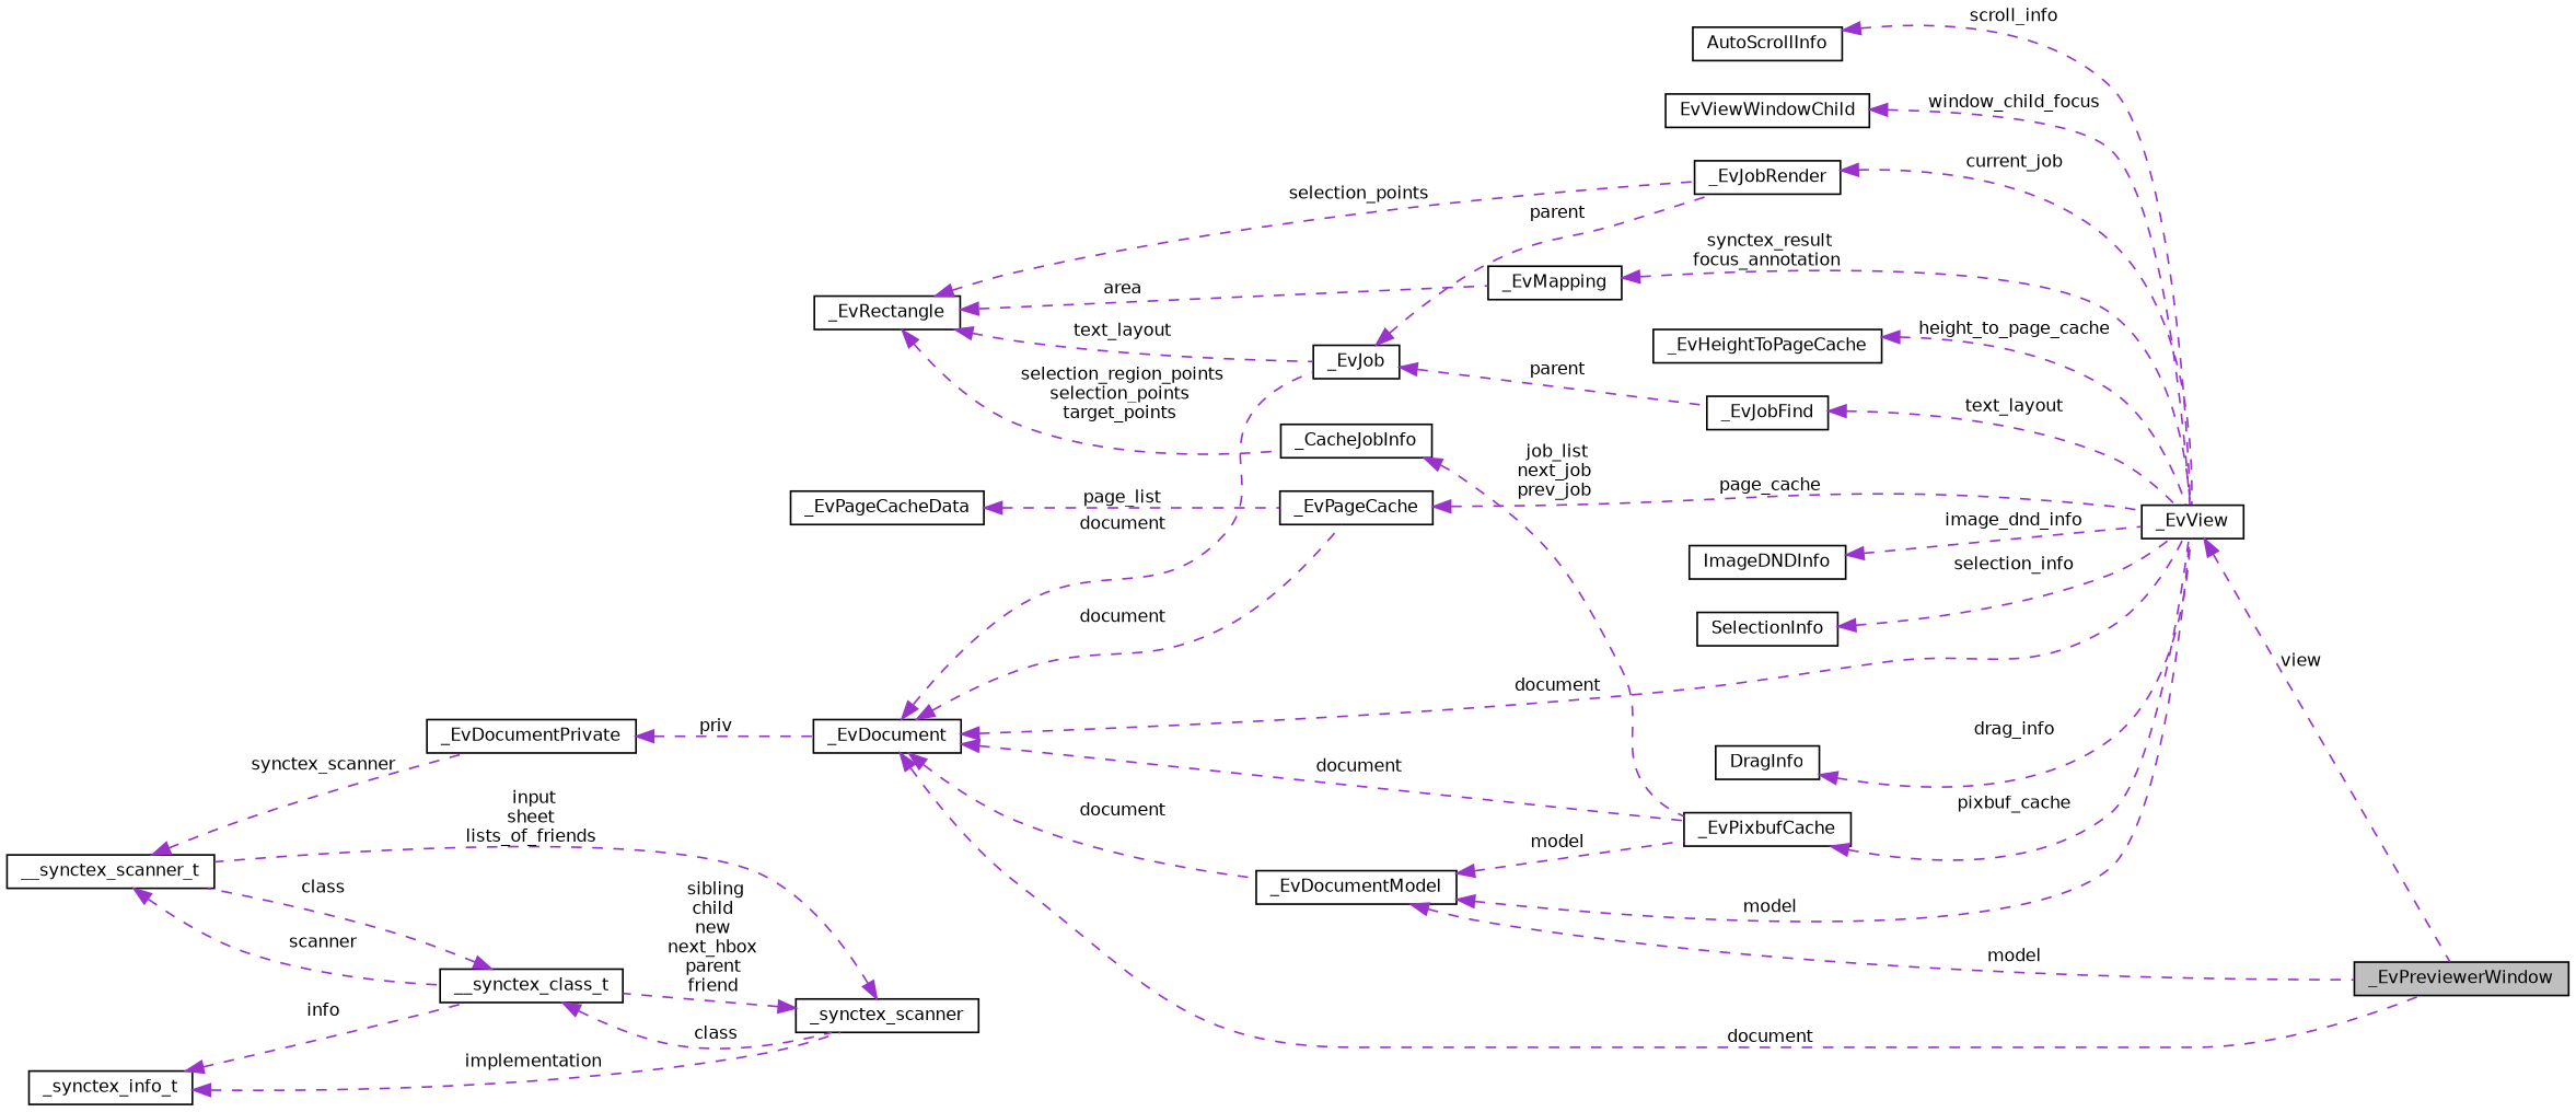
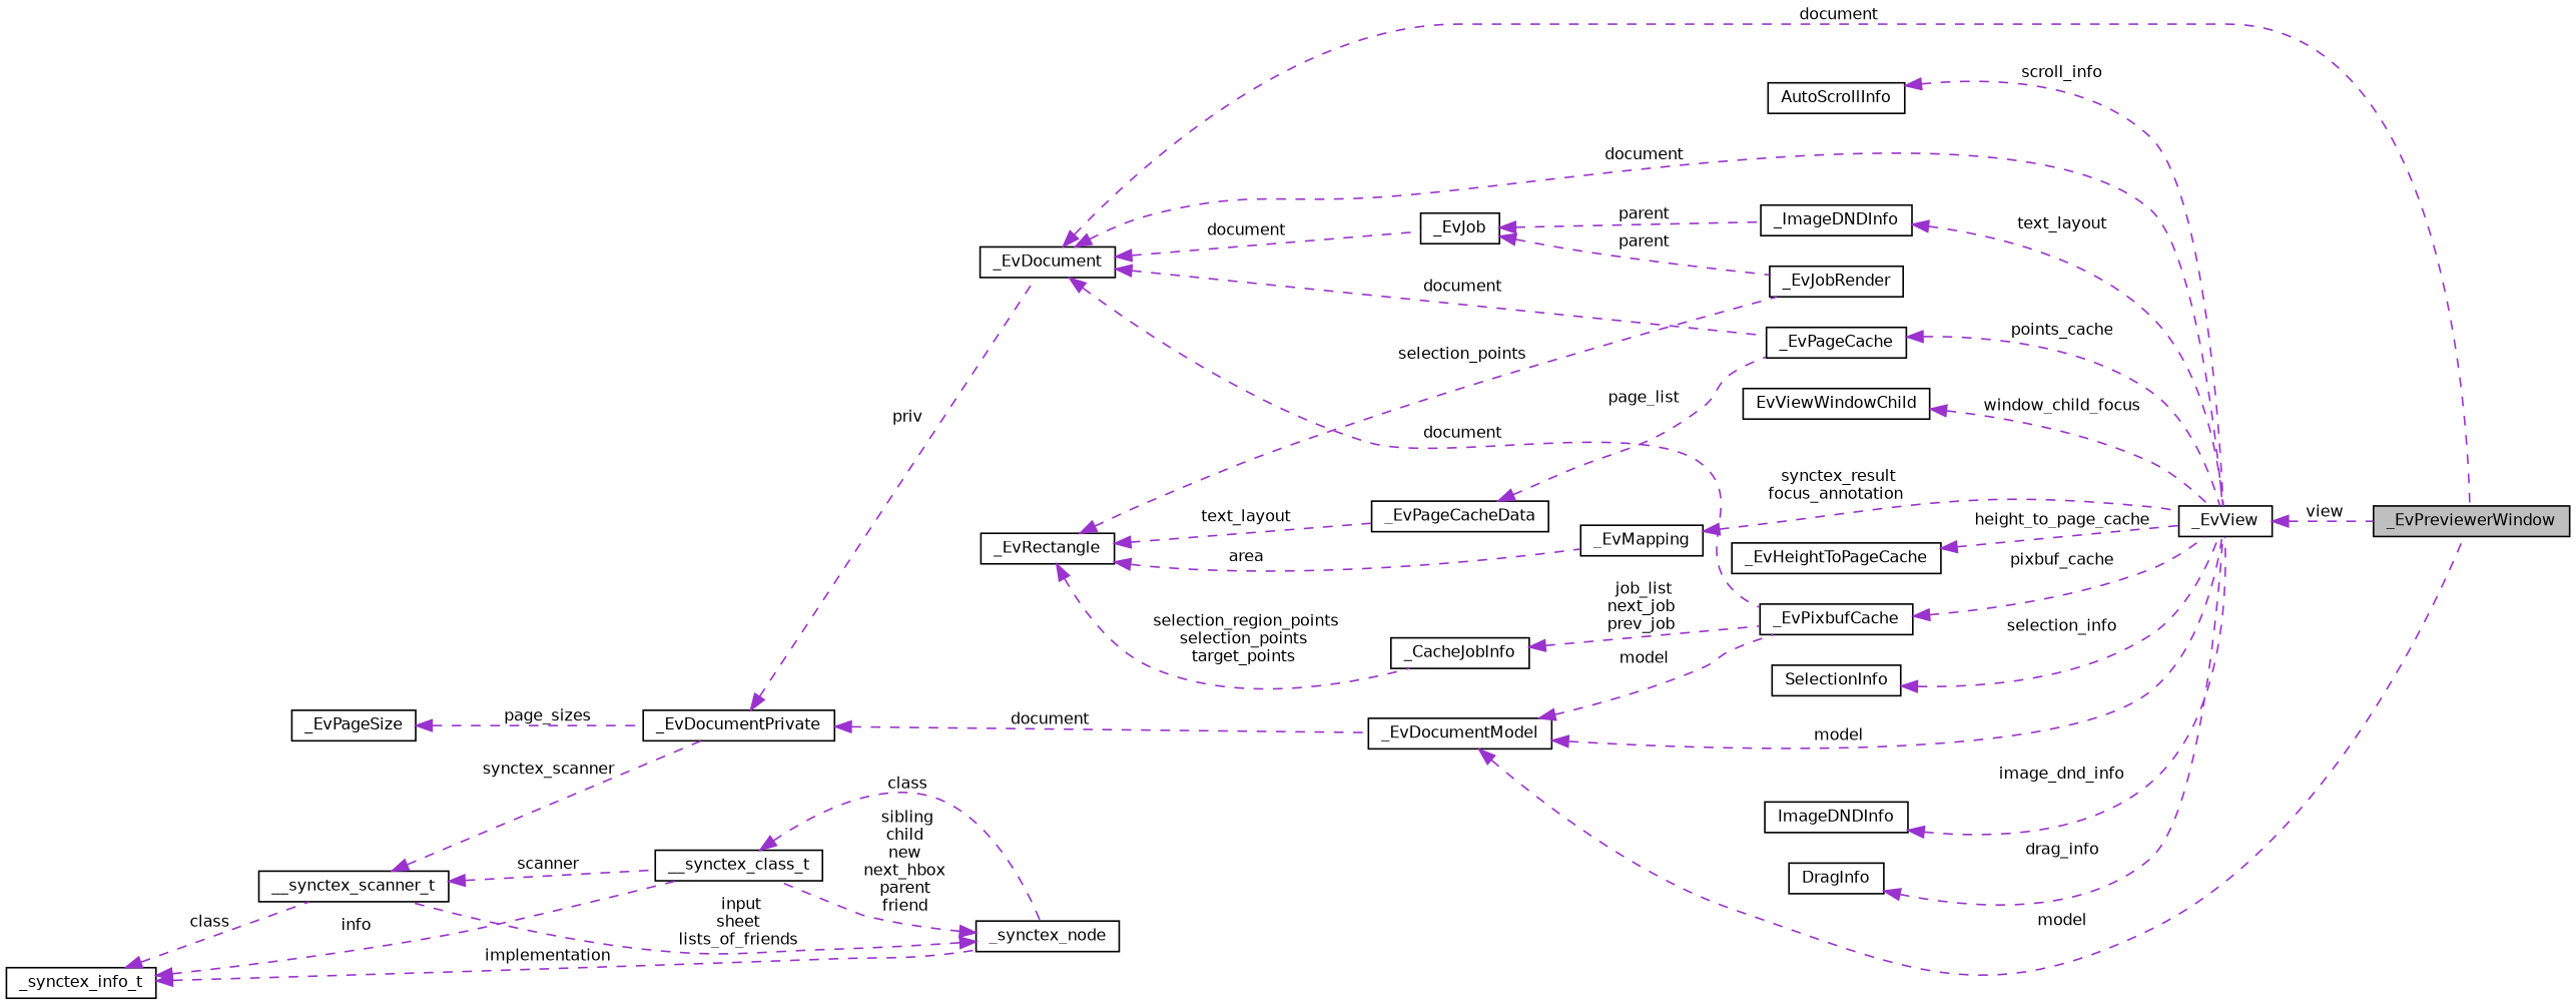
  digraph {
    rankdir=LR
    node [color=black fillcolor=white fontname=Helvetica fontsize=10 shape=record style=filled]
    edge [color=darkorchid3 dir=back fontname=Helvetica fontsize=10 labelfontname=Helvetica labelfontsize=10 style=dashed]
    n1 [fillcolor=grey75 fontcolor=black height=0.2 label=_EvPreviewerWindow width=0.4]
    n2 [height=0.2 label=_EvView width=0.4]
    n3 [height=0.2 label=SelectionInfo width=0.4]
    n4 [height=0.2 label=_EvMapping width=0.4]
    n5 [height=0.2 label=_EvRectangle width=0.4]
    n6 [height=0.2 label=_EvJobRender width=0.4]
    n7 [height=0.2 label=_EvPageCacheData width=0.4]
    n8 [height=0.2 label=_CacheJobInfo width=0.4]
    n9 [height=0.2 label=_EvPageCache width=0.4]
    n10 [height=0.2 label=_EvPixbufCache width=0.4]
    n11 [height=0.2 label=DragInfo width=0.4]
    n12 [height=0.2 label=_EvJob width=0.4]
-   n13 [height=0.2 label=_EvJobFind width=0.4]
+   n13 [height=0.2 label=_ImageDNDInfo width=0.4]
    n14 [height=0.2 label=_EvDocument width=0.4]
    n15 [height=0.2 label=_EvDocumentModel width=0.4]
    n16 [height=0.2 label=_EvDocumentPrivate width=0.4]
+   n17 [height=0.2 label=_EvPageSize width=0.4]
    n18 [height=0.2 label=__synctex_scanner_t width=0.4]
    n19 [height=0.2 label=__synctex_class_t width=0.4]
-   n20 [height=0.2 label=_synctex_scanner width=0.4]
+   n20 [height=0.2 label=_synctex_node width=0.4]
    n21 [height=0.2 label=_synctex_info_t width=0.4]
    n22 [height=0.2 label=AutoScrollInfo width=0.4]
    n23 [height=0.2 label=EvViewWindowChild width=0.4]
    n24 [height=0.2 label=_EvHeightToPageCache width=0.4]
    n25 [height=0.2 label=ImageDNDInfo width=0.4]
    n2 -> n1 [label=" view"]
    n3 -> n2 [label=" selection_info"]
    n4 -> n2 [label=" synctex_result\nfocus_annotation"]
    n5 -> n4 [label=" area"]
    n5 -> n6 [label=" selection_points"]
-   n5 -> n12 [label=" text_layout"]
+   n5 -> n7 [label=" text_layout"]
    n5 -> n8 [label=" selection_region_points\nselection_points\ntarget_points"]
-   n6 -> n2 [label=" current_job"]
    n7 -> n9 [label=" page_list"]
    n8 -> n10 [label=" job_list\nnext_job\nprev_job"]
-   n9 -> n2 [label=" page_cache"]
+   n9 -> n2 [label=" points_cache"]
    n10 -> n2 [label=" pixbuf_cache"]
    n11 -> n2 [label=" drag_info"]
    n12 -> n6 [label=" parent"]
    n12 -> n13 [label=" parent"]
    n13 -> n2 [label=" text_layout"]
    n14 -> n1 [label=" document"]
    n14 -> n2 [label=" document"]
    n14 -> n9 [label=" document"]
    n14 -> n10 [label=" document"]
    n14 -> n12 [label=" document"]
-   n14 -> n15 [label=" document"]
+   n16 -> n15 [label=" document"]
    n15 -> n1 [label=" model"]
    n15 -> n2 [label=" model"]
    n15 -> n10 [label=" model"]
    n16 -> n14 [label=" priv"]
+   n17 -> n16 [label=" page_sizes"]
    n18 -> n16 [label=" synctex_scanner"]
    n18 -> n19 [label=" scanner"]
-   n19 -> n18 [label=" class"]
+   n21 -> n18 [label=" class"]
    n19 -> n20 [label=" class"]
    n20 -> n18 [label=" input\nsheet\nlists_of_friends"]
    n20 -> n19 [label=" sibling\nchild\nnew\nnext_hbox\nparent\nfriend"]
    n21 -> n19 [label=" info"]
    n21 -> n20 [label=" implementation"]
    n22 -> n2 [label=" scroll_info"]
    n23 -> n2 [label=" window_child_focus"]
    n24 -> n2 [label=" height_to_page_cache"]
    n25 -> n2 [label=" image_dnd_info"]
  }
